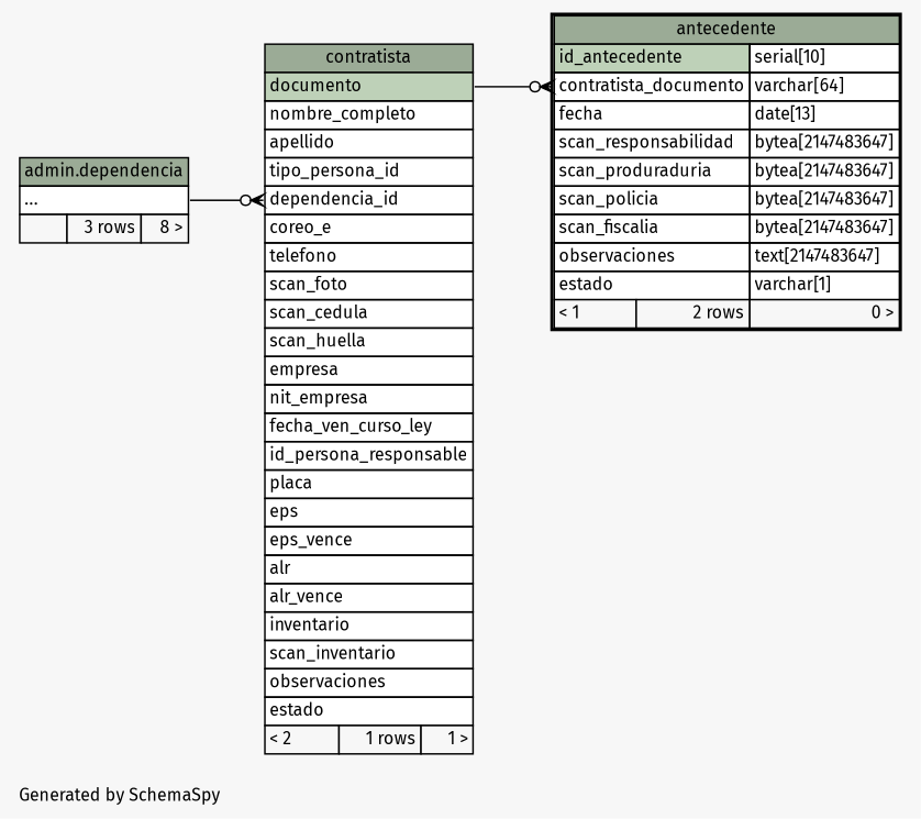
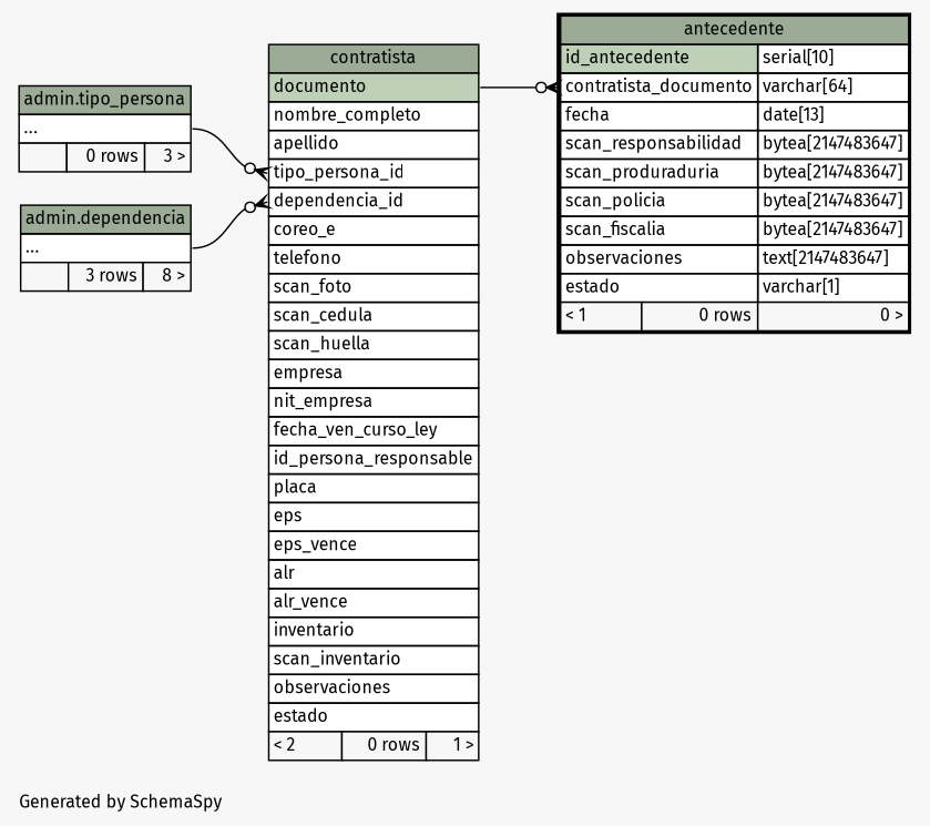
  digraph {
    bgcolor="#f7f7f7"
    fontname="Fira Sans"
    fontsize=11
    label="\nGenerated by SchemaSpy"
    labeljust=l
    nodesep=0.18
    rankdir=RL
    ranksep=0.46
    node [fontname="Fira Sans" fontsize=11 shape=plaintext]
    edge [arrowhead=none arrowsize=0.8 arrowtail=crowodot dir=back fontname="Fira Sans" headport="elipses:e"]
-   n1 [label=<     <TABLE BORDER="2" CELLBORDER="1" CELLSPACING="0" BGCOLOR="#ffffff">       <TR><TD COLSPAN="3" BGCOLOR="#9bab96" ALIGN="CENTER">antecedente</TD></TR>       <TR><TD PORT="id_antecedente" COLSPAN="2" BGCOLOR="#bed1b8" ALIGN="LEFT">id_antecedente</TD><TD PORT="id_antecedente.type" ALIGN="LEFT">serial[10]</TD></TR>       <TR><TD PORT="contratista_documento" COLSPAN="2" ALIGN="LEFT">contratista_documento</TD><TD PORT="contratista_documento.type" ALIGN="LEFT">varchar[64]</TD></TR>       <TR><TD PORT="fecha" COLSPAN="2" ALIGN="LEFT">fecha</TD><TD PORT="fecha.type" ALIGN="LEFT">date[13]</TD></TR>       <TR><TD PORT="scan_responsabilidad" COLSPAN="2" ALIGN="LEFT">scan_responsabilidad</TD><TD PORT="scan_responsabilidad.type" ALIGN="LEFT">bytea[2147483647]</TD></TR>       <TR><TD PORT="scan_produraduria" COLSPAN="2" ALIGN="LEFT">scan_produraduria</TD><TD PORT="scan_produraduria.type" ALIGN="LEFT">bytea[2147483647]</TD></TR>       <TR><TD PORT="scan_policia" COLSPAN="2" ALIGN="LEFT">scan_policia</TD><TD PORT="scan_policia.type" ALIGN="LEFT">bytea[2147483647]</TD></TR>       <TR><TD PORT="scan_fiscalia" COLSPAN="2" ALIGN="LEFT">scan_fiscalia</TD><TD PORT="scan_fiscalia.type" ALIGN="LEFT">bytea[2147483647]</TD></TR>       <TR><TD PORT="observaciones" COLSPAN="2" ALIGN="LEFT">observaciones</TD><TD PORT="observaciones.type" ALIGN="LEFT">text[2147483647]</TD></TR>       <TR><TD PORT="estado" COLSPAN="2" ALIGN="LEFT">estado</TD><TD PORT="estado.type" ALIGN="LEFT">varchar[1]</TD></TR>       <TR><TD ALIGN="LEFT" BGCOLOR="#f7f7f7">&lt; 1</TD><TD ALIGN="RIGHT" BGCOLOR="#f7f7f7">2 rows</TD><TD ALIGN="RIGHT" BGCOLOR="#f7f7f7">0 &gt;</TD></TR>     </TABLE>>]
-   n2 [label=<     <TABLE BORDER="0" CELLBORDER="1" CELLSPACING="0" BGCOLOR="#ffffff">       <TR><TD COLSPAN="3" BGCOLOR="#9bab96" ALIGN="CENTER">contratista</TD></TR>       <TR><TD PORT="documento" COLSPAN="3" BGCOLOR="#bed1b8" ALIGN="LEFT">documento</TD></TR>       <TR><TD PORT="nombre_completo" COLSPAN="3" ALIGN="LEFT">nombre_completo</TD></TR>       <TR><TD PORT="apellido" COLSPAN="3" ALIGN="LEFT">apellido</TD></TR>       <TR><TD PORT="tipo_persona_id" COLSPAN="3" ALIGN="LEFT">tipo_persona_id</TD></TR>       <TR><TD PORT="dependencia_id" COLSPAN="3" ALIGN="LEFT">dependencia_id</TD></TR>       <TR><TD PORT="coreo_e" COLSPAN="3" ALIGN="LEFT">coreo_e</TD></TR>       <TR><TD PORT="telefono" COLSPAN="3" ALIGN="LEFT">telefono</TD></TR>       <TR><TD PORT="scan_foto" COLSPAN="3" ALIGN="LEFT">scan_foto</TD></TR>       <TR><TD PORT="scan_cedula" COLSPAN="3" ALIGN="LEFT">scan_cedula</TD></TR>       <TR><TD PORT="scan_huella" COLSPAN="3" ALIGN="LEFT">scan_huella</TD></TR>       <TR><TD PORT="empresa" COLSPAN="3" ALIGN="LEFT">empresa</TD></TR>       <TR><TD PORT="nit_empresa" COLSPAN="3" ALIGN="LEFT">nit_empresa</TD></TR>       <TR><TD PORT="fecha_ven_curso_ley" COLSPAN="3" ALIGN="LEFT">fecha_ven_curso_ley</TD></TR>       <TR><TD PORT="id_persona_responsable" COLSPAN="3" ALIGN="LEFT">id_persona_responsable</TD></TR>       <TR><TD PORT="placa" COLSPAN="3" ALIGN="LEFT">placa</TD></TR>       <TR><TD PORT="eps" COLSPAN="3" ALIGN="LEFT">eps</TD></TR>       <TR><TD PORT="eps_vence" COLSPAN="3" ALIGN="LEFT">eps_vence</TD></TR>       <TR><TD PORT="alr" COLSPAN="3" ALIGN="LEFT">alr</TD></TR>       <TR><TD PORT="alr_vence" COLSPAN="3" ALIGN="LEFT">alr_vence</TD></TR>       <TR><TD PORT="inventario" COLSPAN="3" ALIGN="LEFT">inventario</TD></TR>       <TR><TD PORT="scan_inventario" COLSPAN="3" ALIGN="LEFT">scan_inventario</TD></TR>       <TR><TD PORT="observaciones" COLSPAN="3" ALIGN="LEFT">observaciones</TD></TR>       <TR><TD PORT="estado" COLSPAN="3" ALIGN="LEFT">estado</TD></TR>       <TR><TD ALIGN="LEFT" BGCOLOR="#f7f7f7">&lt; 2</TD><TD ALIGN="RIGHT" BGCOLOR="#f7f7f7">1 rows</TD><TD ALIGN="RIGHT" BGCOLOR="#f7f7f7">1 &gt;</TD></TR>     </TABLE>>]
+   n1 [label=<     <TABLE BORDER="2" CELLBORDER="1" CELLSPACING="0" BGCOLOR="#ffffff">       <TR><TD COLSPAN="3" BGCOLOR="#9bab96" ALIGN="CENTER">antecedente</TD></TR>       <TR><TD PORT="id_antecedente" COLSPAN="2" BGCOLOR="#bed1b8" ALIGN="LEFT">id_antecedente</TD><TD PORT="id_antecedente.type" ALIGN="LEFT">serial[10]</TD></TR>       <TR><TD PORT="contratista_documento" COLSPAN="2" ALIGN="LEFT">contratista_documento</TD><TD PORT="contratista_documento.type" ALIGN="LEFT">varchar[64]</TD></TR>       <TR><TD PORT="fecha" COLSPAN="2" ALIGN="LEFT">fecha</TD><TD PORT="fecha.type" ALIGN="LEFT">date[13]</TD></TR>       <TR><TD PORT="scan_responsabilidad" COLSPAN="2" ALIGN="LEFT">scan_responsabilidad</TD><TD PORT="scan_responsabilidad.type" ALIGN="LEFT">bytea[2147483647]</TD></TR>       <TR><TD PORT="scan_produraduria" COLSPAN="2" ALIGN="LEFT">scan_produraduria</TD><TD PORT="scan_produraduria.type" ALIGN="LEFT">bytea[2147483647]</TD></TR>       <TR><TD PORT="scan_policia" COLSPAN="2" ALIGN="LEFT">scan_policia</TD><TD PORT="scan_policia.type" ALIGN="LEFT">bytea[2147483647]</TD></TR>       <TR><TD PORT="scan_fiscalia" COLSPAN="2" ALIGN="LEFT">scan_fiscalia</TD><TD PORT="scan_fiscalia.type" ALIGN="LEFT">bytea[2147483647]</TD></TR>       <TR><TD PORT="observaciones" COLSPAN="2" ALIGN="LEFT">observaciones</TD><TD PORT="observaciones.type" ALIGN="LEFT">text[2147483647]</TD></TR>       <TR><TD PORT="estado" COLSPAN="2" ALIGN="LEFT">estado</TD><TD PORT="estado.type" ALIGN="LEFT">varchar[1]</TD></TR>       <TR><TD ALIGN="LEFT" BGCOLOR="#f7f7f7">&lt; 1</TD><TD ALIGN="RIGHT" BGCOLOR="#f7f7f7">0 rows</TD><TD ALIGN="RIGHT" BGCOLOR="#f7f7f7">0 &gt;</TD></TR>     </TABLE>>]
+   n2 [label=<     <TABLE BORDER="0" CELLBORDER="1" CELLSPACING="0" BGCOLOR="#ffffff">       <TR><TD COLSPAN="3" BGCOLOR="#9bab96" ALIGN="CENTER">contratista</TD></TR>       <TR><TD PORT="documento" COLSPAN="3" BGCOLOR="#bed1b8" ALIGN="LEFT">documento</TD></TR>       <TR><TD PORT="nombre_completo" COLSPAN="3" ALIGN="LEFT">nombre_completo</TD></TR>       <TR><TD PORT="apellido" COLSPAN="3" ALIGN="LEFT">apellido</TD></TR>       <TR><TD PORT="tipo_persona_id" COLSPAN="3" ALIGN="LEFT">tipo_persona_id</TD></TR>       <TR><TD PORT="dependencia_id" COLSPAN="3" ALIGN="LEFT">dependencia_id</TD></TR>       <TR><TD PORT="coreo_e" COLSPAN="3" ALIGN="LEFT">coreo_e</TD></TR>       <TR><TD PORT="telefono" COLSPAN="3" ALIGN="LEFT">telefono</TD></TR>       <TR><TD PORT="scan_foto" COLSPAN="3" ALIGN="LEFT">scan_foto</TD></TR>       <TR><TD PORT="scan_cedula" COLSPAN="3" ALIGN="LEFT">scan_cedula</TD></TR>       <TR><TD PORT="scan_huella" COLSPAN="3" ALIGN="LEFT">scan_huella</TD></TR>       <TR><TD PORT="empresa" COLSPAN="3" ALIGN="LEFT">empresa</TD></TR>       <TR><TD PORT="nit_empresa" COLSPAN="3" ALIGN="LEFT">nit_empresa</TD></TR>       <TR><TD PORT="fecha_ven_curso_ley" COLSPAN="3" ALIGN="LEFT">fecha_ven_curso_ley</TD></TR>       <TR><TD PORT="id_persona_responsable" COLSPAN="3" ALIGN="LEFT">id_persona_responsable</TD></TR>       <TR><TD PORT="placa" COLSPAN="3" ALIGN="LEFT">placa</TD></TR>       <TR><TD PORT="eps" COLSPAN="3" ALIGN="LEFT">eps</TD></TR>       <TR><TD PORT="eps_vence" COLSPAN="3" ALIGN="LEFT">eps_vence</TD></TR>       <TR><TD PORT="alr" COLSPAN="3" ALIGN="LEFT">alr</TD></TR>       <TR><TD PORT="alr_vence" COLSPAN="3" ALIGN="LEFT">alr_vence</TD></TR>       <TR><TD PORT="inventario" COLSPAN="3" ALIGN="LEFT">inventario</TD></TR>       <TR><TD PORT="scan_inventario" COLSPAN="3" ALIGN="LEFT">scan_inventario</TD></TR>       <TR><TD PORT="observaciones" COLSPAN="3" ALIGN="LEFT">observaciones</TD></TR>       <TR><TD PORT="estado" COLSPAN="3" ALIGN="LEFT">estado</TD></TR>       <TR><TD ALIGN="LEFT" BGCOLOR="#f7f7f7">&lt; 2</TD><TD ALIGN="RIGHT" BGCOLOR="#f7f7f7">0 rows</TD><TD ALIGN="RIGHT" BGCOLOR="#f7f7f7">1 &gt;</TD></TR>     </TABLE>>]
    n3 [label=<     <TABLE BORDER="0" CELLBORDER="1" CELLSPACING="0" BGCOLOR="#ffffff">       <TR><TD COLSPAN="3" BGCOLOR="#9bab96" ALIGN="CENTER">admin.dependencia</TD></TR>       <TR><TD PORT="elipses" COLSPAN="3" ALIGN="LEFT">...</TD></TR>       <TR><TD ALIGN="LEFT" BGCOLOR="#f7f7f7">  </TD><TD ALIGN="RIGHT" BGCOLOR="#f7f7f7">3 rows</TD><TD ALIGN="RIGHT" BGCOLOR="#f7f7f7">8 &gt;</TD></TR>     </TABLE>>]
+   n4 [label=<     <TABLE BORDER="0" CELLBORDER="1" CELLSPACING="0" BGCOLOR="#ffffff">       <TR><TD COLSPAN="3" BGCOLOR="#9bab96" ALIGN="CENTER">admin.tipo_persona</TD></TR>       <TR><TD PORT="elipses" COLSPAN="3" ALIGN="LEFT">...</TD></TR>       <TR><TD ALIGN="LEFT" BGCOLOR="#f7f7f7">  </TD><TD ALIGN="RIGHT" BGCOLOR="#f7f7f7">0 rows</TD><TD ALIGN="RIGHT" BGCOLOR="#f7f7f7">3 &gt;</TD></TR>     </TABLE>>]
    n1 -> n2 [headport="documento:e" tailport="contratista_documento:w"]
    n2 -> n3 [tailport="dependencia_id:w"]
+   n2 -> n4 [tailport="tipo_persona_id:w"]
  }
